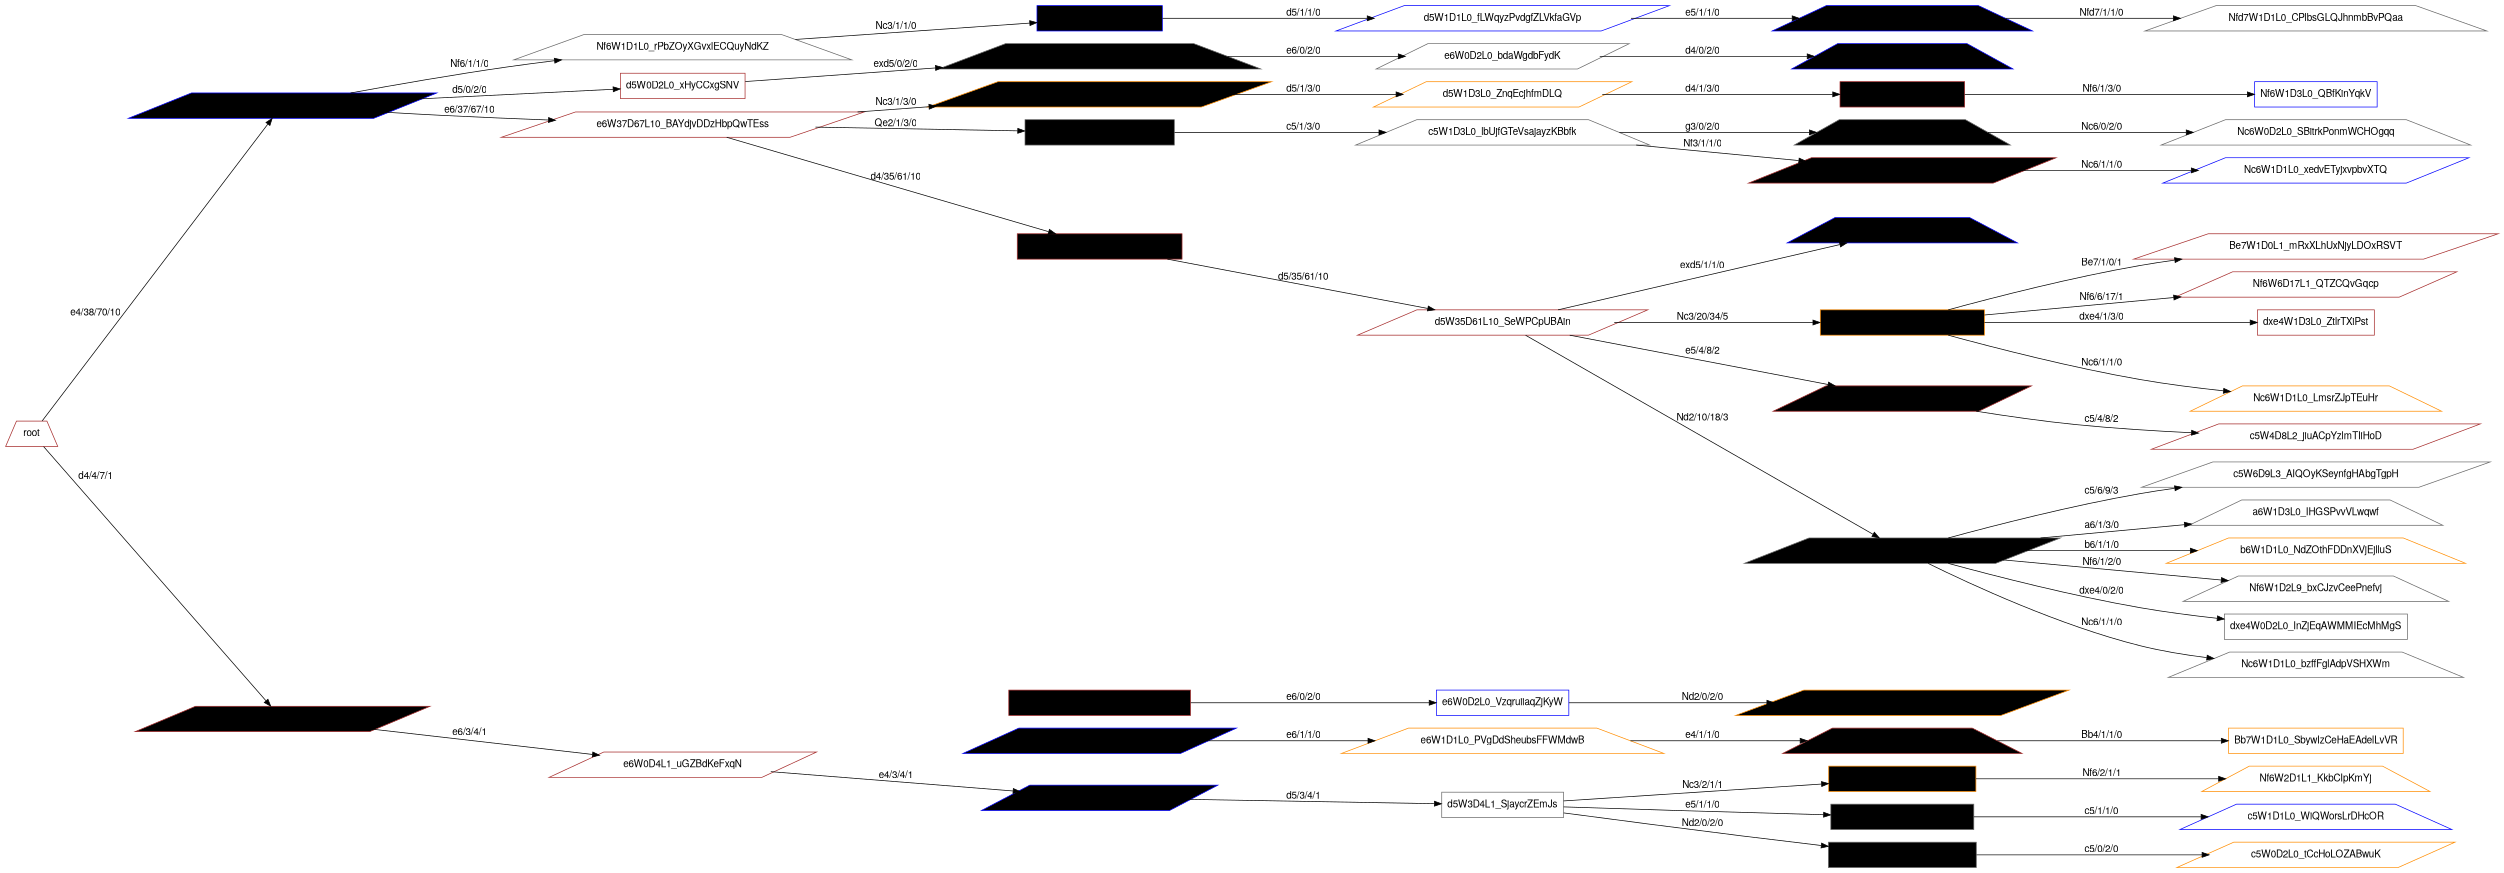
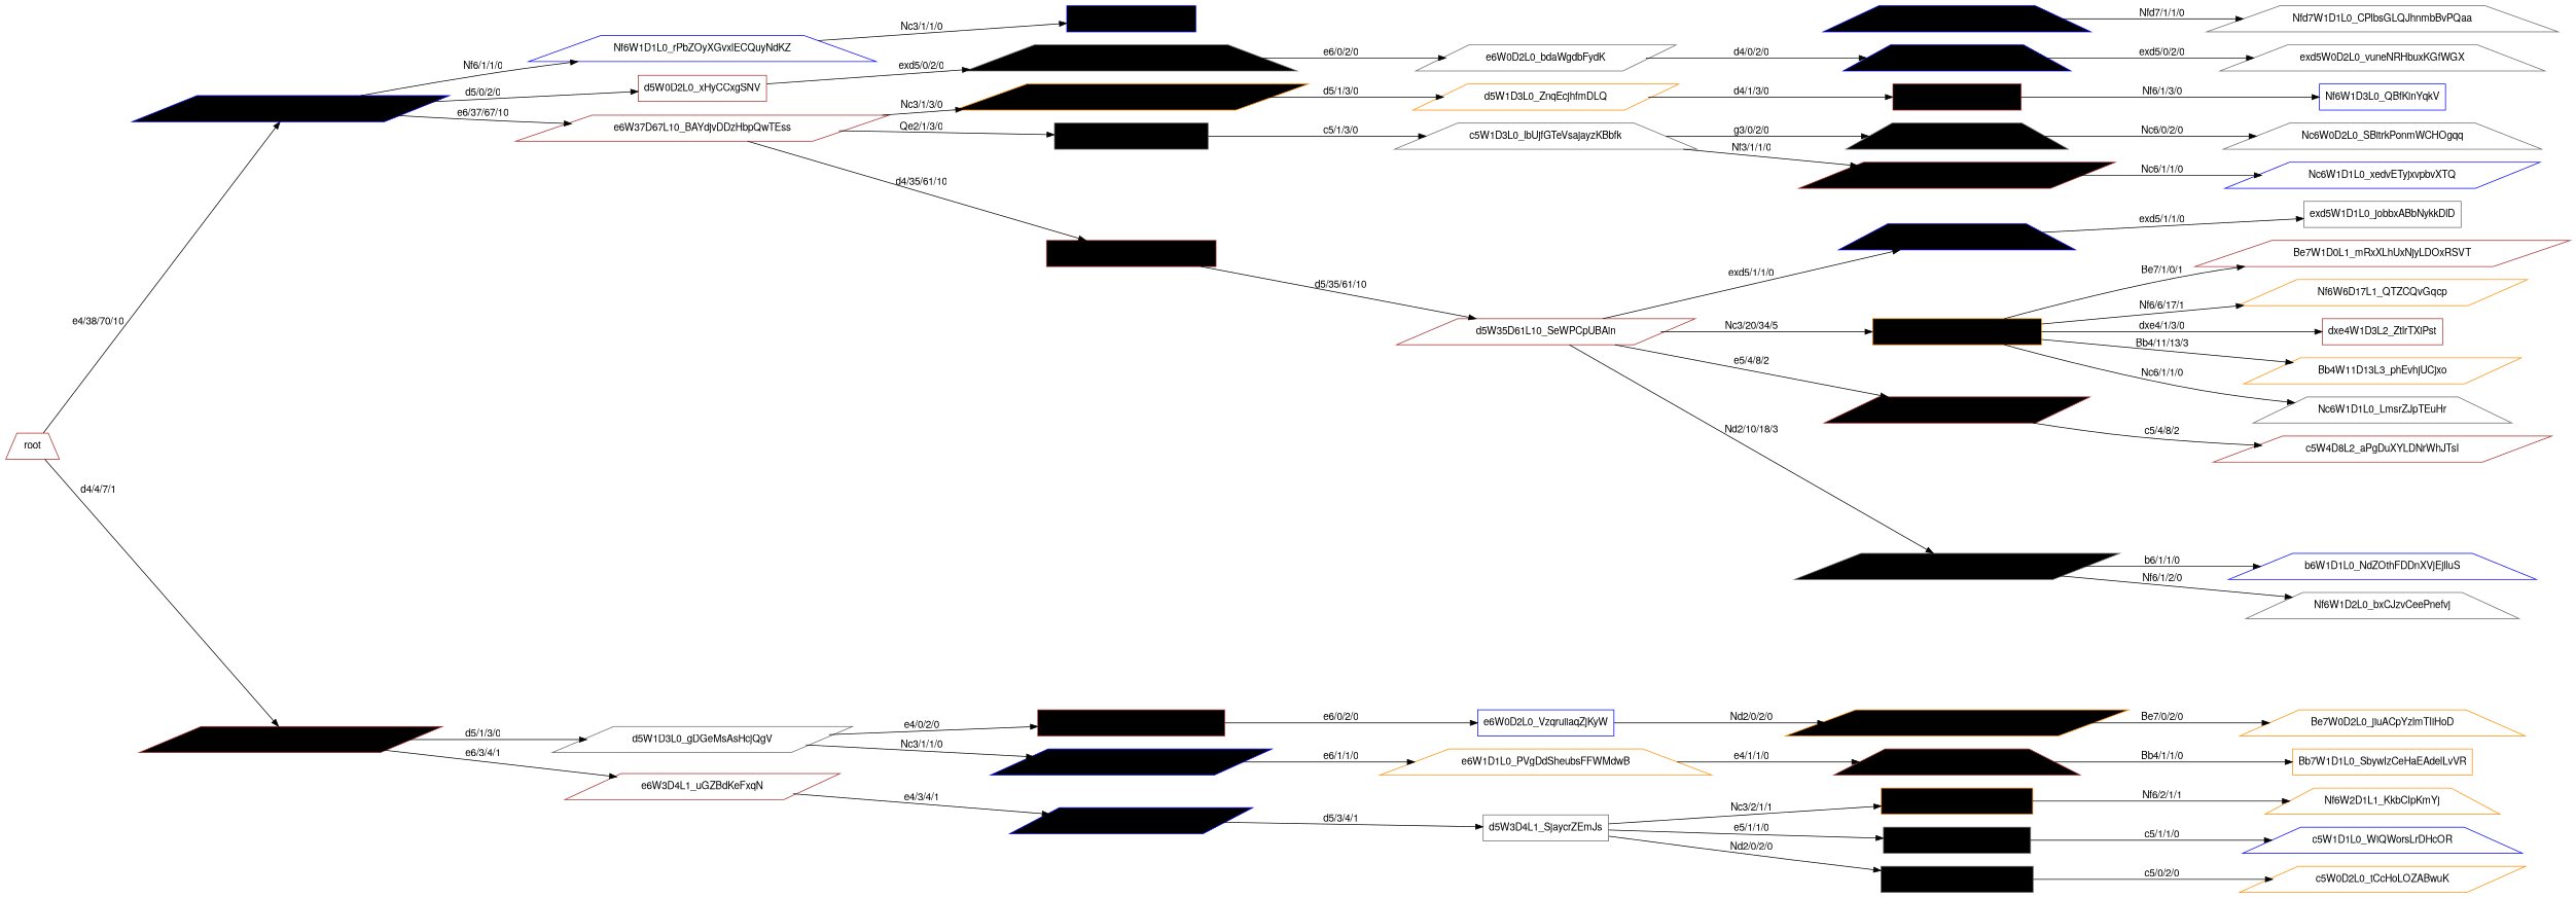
  digraph {
    fontname="Helvetica,Arial,sans-serif"
    fontsize=30
    labelloc=t
    rankdir=LR
    splines=true
    node [color=gray40 fillcolor=white filledcolor=white fontname="Helvetica,Arial,sans-serif" shape=parallelogram style=filled]
    edge [fontname="Helvetica,Arial,sans-serif"]
    n1 [color=brown label=root shape=trapezium]
    e4W38D70L10_pZXqphlsoHqKMr [color=blue fillcolor=black]
    d4W4D7L1_VTJyZpbqXvtFZlHD [color=brown fillcolor=black]
-   Nf6W1D1L0_rPbZOyXGvxlECQuyNdKZ [shape=trapezium]
+   Nf6W1D1L0_rPbZOyXGvxlECQuyNdKZ [color=blue shape=trapezium]
    d5W0D2L0_xHyCCxgSNV [color=brown shape=box]
    e6W37D67L10_BAYdjvDDzHbpQwTEss [color=brown]
-   e6W3D4L1_uGZBdKeFxqN [color=brown label=e6W0D4L1_uGZBdKeFxqN]
+   d5W1D3L0_gDGeMsAsHcjQgV
+   e6W3D4L1_uGZBdKeFxqN [color=brown]
    Nc3W1D1L0_bcyobfmtKM [color=blue fillcolor=black shape=box]
    exd5W0D2L0_StDeTXoAmVKHKANQ [fillcolor=black shape=trapezium]
    Nc3W1D3L0_XAklSgPooYDZwCnKcg [color=darkorange fillcolor=black]
    Qe2W1D3L0_getLwGCDFBjvqu [fillcolor=black shape=box]
    d4W35D61L10_xMkwCJJszJmeQU [color=brown fillcolor=black shape=box]
    e4W0D2L0_bUugYFwpaoOUfIWUSZvT [color=brown fillcolor=black shape=box]
    Nc3W1D1L0_wbPMtUqNlEgp [color=blue fillcolor=black]
    e4W3D4L1_KkbCIpKmYj [color=blue fillcolor=black]
-   d5W1D1L0_fLWqyzPvdgfZLVkfaGVp [color=blue]
    e6W0D2L0_bdaWgdbFydK
    d5W1D3L0_ZnqEcjhfmDLQ [color=darkorange]
    c5W1D3L0_lbUjfGTeVsajayzKBbfk [shape=trapezium]
    d5W35D61L10_SeWPCpUBAin [color=brown]
    e6W0D2L0_VzqruiiaqZjKyW [color=blue shape=box]
    e6W1D1L0_PVgDdSheubsFFWMdwB [color=darkorange shape=trapezium]
    d5W3D4L1_SjaycrZEmJs [shape=box]
    e5W1D1L0_uqmStkfKVtzyOM [color=blue fillcolor=black shape=trapezium]
    d4W0D2L0_SldkkHOCgb [color=blue fillcolor=black shape=trapezium]
    d4W1D3L0_QOPChxJLbL [color=brown fillcolor=black shape=box]
    g3W0D2L0_HjNjBkYdNk [fillcolor=black shape=trapezium]
    Nf3W1D1L0_vQbYojIDDrcAEyaQ [color=brown fillcolor=black]
    exd5W1D1L0_vkuqiFnIBzr [color=blue fillcolor=black shape=trapezium]
    Nc3W20D34L5_qsGBCRUevdFyvR [color=darkorange fillcolor=black shape=box]
    e5W4D8L2_wuOnpHwQVql [color=brown fillcolor=black]
    Nd2W10D18L3_jffOFqdWpjzhTYP [fillcolor=black]
    Nd2W0D2L0_ALLFtuOxLAVkTbRCP [color=darkorange fillcolor=black]
    e4W1D1L0_WaIhKKShNPn [color=brown fillcolor=black shape=trapezium]
    Nc3W2D1L1_gmMsvhLkQigbG [color=darkorange fillcolor=black shape=box]
    e5W1D1L0_MThUNrFAmzDOi [fillcolor=black shape=box]
    Nd2W0D2L0_nCUJPZooEsNpK [fillcolor=black shape=box]
    Nfd7W1D1L0_CPlbsGLQJhnmbBvPQaa [shape=trapezium]
+   exd5W0D2L0_vuneNRHbuxKGfWGX [shape=trapezium]
    Nf6W1D3L0_QBfKinYqkV [color=blue shape=box]
    Nc6W0D2L0_SBitrkPonmWCHOgqq [shape=trapezium]
    Nc6W1D1L0_xedvETyjxvpbvXTQ [color=blue]
+   exd5W1D1L0_jobbxABbNykkDlD [shape=box]
    Be7W1D0L1_mRxXLhUxNjyLDOxRSVT [color=brown]
-   Nf6W6D17L1_QTZCQvGqcp [color=brown]
-   dxe4W1D3L0_ZtlrTXiPst [color=brown shape=box]
-   Nc6W1D1L0_LmsrZJpTEuHr [color=darkorange shape=trapezium]
-   c5W4D8L2_aPgDuXYLDNrWhJTsI [color=brown label=c5W4D8L2_jiuACpYzlmTIiHoD]
-   c5W6D9L3_AIQOyKSeynfgHAbgTgpH
-   a6W1D3L0_IHGSPvvVLwqwf [shape=trapezium]
-   b6W1D1L0_NdZOthFDDnXVjEjlluS [color=darkorange shape=trapezium]
-   Nf6W1D2L0_bxCJzvCeePnefvj [shape=trapezium label=Nf6W1D2L9_bxCJzvCeePnefvj]
-   dxe4W0D2L0_InZjEqAWMMIEcMhMgS [shape=box]
-   Nc6W1D1L0_bzffFglAdpVSHXWm [shape=trapezium]
+   Nf6W6D17L1_QTZCQvGqcp [color=darkorange]
+   dxe4W1D3L0_ZtlrTXiPst [color=brown shape=box label=dxe4W1D3L2_ZtlrTXiPst]
+   Bb4W11D13L3_phEvhjUCjxo [color=darkorange]
+   Nc6W1D1L0_LmsrZJpTEuHr [shape=trapezium]
+   c5W4D8L2_aPgDuXYLDNrWhJTsI [color=brown]
+   b6W1D1L0_NdZOthFDDnXVjEjlluS [color=blue shape=trapezium]
+   Nf6W1D2L0_bxCJzvCeePnefvj [shape=trapezium]
+   Be7W0D2L0_jiuACpYzlmTIiHoD [color=darkorange shape=trapezium]
    n58 [color=darkorange label=Bb7W1D1L0_SbywIzCeHaEAdelLvVR shape=box]
    n59 [color=darkorange label=Nf6W2D1L1_KkbCIpKmYj shape=trapezium]
    c5W1D1L0_WiQWorsLrDHcOR [color=blue shape=trapezium]
    c5W0D2L0_tCcHoLOZABwuK [color=darkorange]
    n1 -> e4W38D70L10_pZXqphlsoHqKMr [label="e4/38/70/10"]
    n1 -> d4W4D7L1_VTJyZpbqXvtFZlHD [label="d4/4/7/1"]
    e4W38D70L10_pZXqphlsoHqKMr -> Nf6W1D1L0_rPbZOyXGvxlECQuyNdKZ [label="Nf6/1/1/0"]
    e4W38D70L10_pZXqphlsoHqKMr -> d5W0D2L0_xHyCCxgSNV [label="d5/0/2/0"]
    e4W38D70L10_pZXqphlsoHqKMr -> e6W37D67L10_BAYdjvDDzHbpQwTEss [label="e6/37/67/10"]
+   d4W4D7L1_VTJyZpbqXvtFZlHD -> d5W1D3L0_gDGeMsAsHcjQgV [label="d5/1/3/0"]
    d4W4D7L1_VTJyZpbqXvtFZlHD -> e6W3D4L1_uGZBdKeFxqN [label="e6/3/4/1"]
    Nf6W1D1L0_rPbZOyXGvxlECQuyNdKZ -> Nc3W1D1L0_bcyobfmtKM [label="Nc3/1/1/0"]
    d5W0D2L0_xHyCCxgSNV -> exd5W0D2L0_StDeTXoAmVKHKANQ [label="exd5/0/2/0"]
    e6W37D67L10_BAYdjvDDzHbpQwTEss -> Nc3W1D3L0_XAklSgPooYDZwCnKcg [label="Nc3/1/3/0"]
    e6W37D67L10_BAYdjvDDzHbpQwTEss -> Qe2W1D3L0_getLwGCDFBjvqu [label="Qe2/1/3/0"]
    e6W37D67L10_BAYdjvDDzHbpQwTEss -> d4W35D61L10_xMkwCJJszJmeQU [label="d4/35/61/10"]
+   d5W1D3L0_gDGeMsAsHcjQgV -> e4W0D2L0_bUugYFwpaoOUfIWUSZvT [label="e4/0/2/0"]
+   d5W1D3L0_gDGeMsAsHcjQgV -> Nc3W1D1L0_wbPMtUqNlEgp [label="Nc3/1/1/0"]
    e6W3D4L1_uGZBdKeFxqN -> e4W3D4L1_KkbCIpKmYj [label="e4/3/4/1"]
-   Nc3W1D1L0_bcyobfmtKM -> d5W1D1L0_fLWqyzPvdgfZLVkfaGVp [label="d5/1/1/0"]
    exd5W0D2L0_StDeTXoAmVKHKANQ -> e6W0D2L0_bdaWgdbFydK [label="e6/0/2/0"]
    Nc3W1D3L0_XAklSgPooYDZwCnKcg -> d5W1D3L0_ZnqEcjhfmDLQ [label="d5/1/3/0"]
    Qe2W1D3L0_getLwGCDFBjvqu -> c5W1D3L0_lbUjfGTeVsajayzKBbfk [label="c5/1/3/0"]
    d4W35D61L10_xMkwCJJszJmeQU -> d5W35D61L10_SeWPCpUBAin [label="d5/35/61/10"]
    e4W0D2L0_bUugYFwpaoOUfIWUSZvT -> e6W0D2L0_VzqruiiaqZjKyW [label="e6/0/2/0"]
    Nc3W1D1L0_wbPMtUqNlEgp -> e6W1D1L0_PVgDdSheubsFFWMdwB [label="e6/1/1/0"]
    e4W3D4L1_KkbCIpKmYj -> d5W3D4L1_SjaycrZEmJs [label="d5/3/4/1"]
-   d5W1D1L0_fLWqyzPvdgfZLVkfaGVp -> e5W1D1L0_uqmStkfKVtzyOM [label="e5/1/1/0"]
    e6W0D2L0_bdaWgdbFydK -> d4W0D2L0_SldkkHOCgb [label="d4/0/2/0"]
    d5W1D3L0_ZnqEcjhfmDLQ -> d4W1D3L0_QOPChxJLbL [label="d4/1/3/0"]
    c5W1D3L0_lbUjfGTeVsajayzKBbfk -> g3W0D2L0_HjNjBkYdNk [label="g3/0/2/0"]
    c5W1D3L0_lbUjfGTeVsajayzKBbfk -> Nf3W1D1L0_vQbYojIDDrcAEyaQ [label="Nf3/1/1/0"]
    d5W35D61L10_SeWPCpUBAin -> exd5W1D1L0_vkuqiFnIBzr [label="exd5/1/1/0"]
    d5W35D61L10_SeWPCpUBAin -> Nc3W20D34L5_qsGBCRUevdFyvR [label="Nc3/20/34/5"]
    d5W35D61L10_SeWPCpUBAin -> e5W4D8L2_wuOnpHwQVql [label="e5/4/8/2"]
    d5W35D61L10_SeWPCpUBAin -> Nd2W10D18L3_jffOFqdWpjzhTYP [label="Nd2/10/18/3"]
    e6W0D2L0_VzqruiiaqZjKyW -> Nd2W0D2L0_ALLFtuOxLAVkTbRCP [label="Nd2/0/2/0"]
    e6W1D1L0_PVgDdSheubsFFWMdwB -> e4W1D1L0_WaIhKKShNPn [label="e4/1/1/0"]
    d5W3D4L1_SjaycrZEmJs -> Nc3W2D1L1_gmMsvhLkQigbG [label="Nc3/2/1/1"]
    d5W3D4L1_SjaycrZEmJs -> e5W1D1L0_MThUNrFAmzDOi [label="e5/1/1/0"]
    d5W3D4L1_SjaycrZEmJs -> Nd2W0D2L0_nCUJPZooEsNpK [label="Nd2/0/2/0"]
    e5W1D1L0_uqmStkfKVtzyOM -> Nfd7W1D1L0_CPlbsGLQJhnmbBvPQaa [label="Nfd7/1/1/0"]
+   d4W0D2L0_SldkkHOCgb -> exd5W0D2L0_vuneNRHbuxKGfWGX [label="exd5/0/2/0"]
    d4W1D3L0_QOPChxJLbL -> Nf6W1D3L0_QBfKinYqkV [label="Nf6/1/3/0"]
    g3W0D2L0_HjNjBkYdNk -> Nc6W0D2L0_SBitrkPonmWCHOgqq [label="Nc6/0/2/0"]
    Nf3W1D1L0_vQbYojIDDrcAEyaQ -> Nc6W1D1L0_xedvETyjxvpbvXTQ [label="Nc6/1/1/0"]
+   exd5W1D1L0_vkuqiFnIBzr -> exd5W1D1L0_jobbxABbNykkDlD [label="exd5/1/1/0"]
    Nc3W20D34L5_qsGBCRUevdFyvR -> Be7W1D0L1_mRxXLhUxNjyLDOxRSVT [label="Be7/1/0/1"]
    Nc3W20D34L5_qsGBCRUevdFyvR -> Nf6W6D17L1_QTZCQvGqcp [label="Nf6/6/17/1"]
    Nc3W20D34L5_qsGBCRUevdFyvR -> dxe4W1D3L0_ZtlrTXiPst [label="dxe4/1/3/0"]
+   Nc3W20D34L5_qsGBCRUevdFyvR -> Bb4W11D13L3_phEvhjUCjxo [label="Bb4/11/13/3"]
    Nc3W20D34L5_qsGBCRUevdFyvR -> Nc6W1D1L0_LmsrZJpTEuHr [label="Nc6/1/1/0"]
    e5W4D8L2_wuOnpHwQVql -> c5W4D8L2_aPgDuXYLDNrWhJTsI [label="c5/4/8/2"]
-   Nd2W10D18L3_jffOFqdWpjzhTYP -> c5W6D9L3_AIQOyKSeynfgHAbgTgpH [label="c5/6/9/3"]
-   Nd2W10D18L3_jffOFqdWpjzhTYP -> a6W1D3L0_IHGSPvvVLwqwf [label="a6/1/3/0"]
    Nd2W10D18L3_jffOFqdWpjzhTYP -> b6W1D1L0_NdZOthFDDnXVjEjlluS [label="b6/1/1/0"]
    Nd2W10D18L3_jffOFqdWpjzhTYP -> Nf6W1D2L0_bxCJzvCeePnefvj [label="Nf6/1/2/0"]
-   Nd2W10D18L3_jffOFqdWpjzhTYP -> dxe4W0D2L0_InZjEqAWMMIEcMhMgS [label="dxe4/0/2/0"]
-   Nd2W10D18L3_jffOFqdWpjzhTYP -> Nc6W1D1L0_bzffFglAdpVSHXWm [label="Nc6/1/1/0"]
+   Nd2W0D2L0_ALLFtuOxLAVkTbRCP -> Be7W0D2L0_jiuACpYzlmTIiHoD [label="Be7/0/2/0"]
    e4W1D1L0_WaIhKKShNPn -> n58 [label="Bb4/1/1/0"]
    Nc3W2D1L1_gmMsvhLkQigbG -> n59 [label="Nf6/2/1/1"]
    e5W1D1L0_MThUNrFAmzDOi -> c5W1D1L0_WiQWorsLrDHcOR [label="c5/1/1/0"]
    Nd2W0D2L0_nCUJPZooEsNpK -> c5W0D2L0_tCcHoLOZABwuK [label="c5/0/2/0"]
  }
